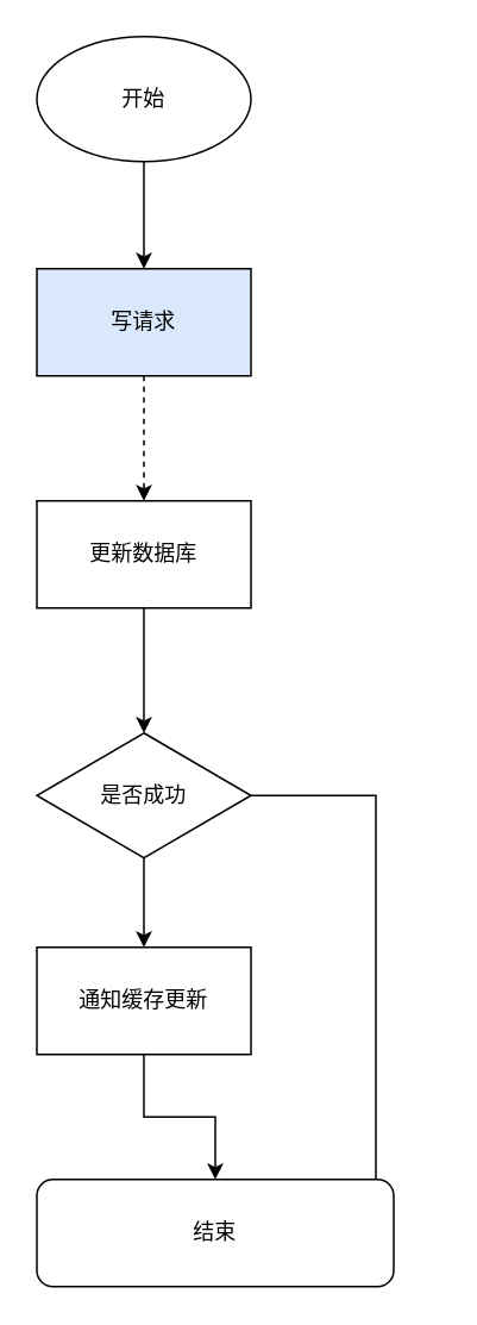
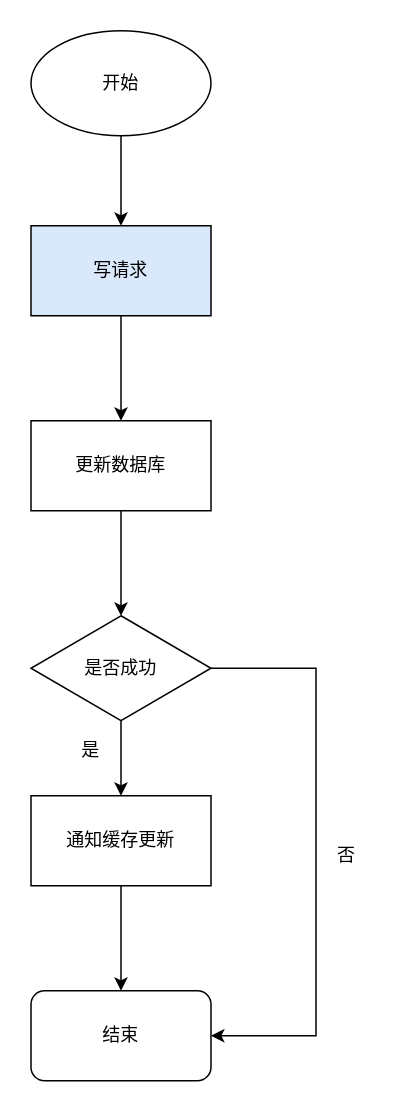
  <mxCell id="0" />
  <mxCell id="1" parent="0" />
- <mxCell id="2" style="edgeStyle=orthogonalEdgeStyle;rounded=0;orthogonalLoop=1;jettySize=auto;html=1;exitX=0.5;exitY=1;exitDx=0;exitDy=0;dashed=1;" edge="1" parent="1" source="3" target="7"><mxGeometry relative="1" as="geometry" /></mxCell>
+ <mxCell id="2" style="edgeStyle=orthogonalEdgeStyle;rounded=0;orthogonalLoop=1;jettySize=auto;html=1;exitX=0.5;exitY=1;exitDx=0;exitDy=0;" edge="1" parent="1" source="3" target="7"><mxGeometry relative="1" as="geometry" /></mxCell>
  <mxCell id="3" value="写请求" style="rounded=0;whiteSpace=wrap;html=1;fillColor=#dae8fc;" vertex="1" parent="1"><mxGeometry x="20" y="150" width="120" height="60" as="geometry" /></mxCell>
  <mxCell id="4" style="edgeStyle=orthogonalEdgeStyle;rounded=0;orthogonalLoop=1;jettySize=auto;html=1;exitX=0.5;exitY=1;exitDx=0;exitDy=0;entryX=0.5;entryY=0;entryDx=0;entryDy=0;" edge="1" parent="1" source="5" target="3"><mxGeometry relative="1" as="geometry" /></mxCell>
  <mxCell id="5" value="开始" style="ellipse;whiteSpace=wrap;html=1;" vertex="1" parent="1"><mxGeometry x="20" y="20" width="120" height="70" as="geometry" /></mxCell>
  <mxCell id="6" style="edgeStyle=orthogonalEdgeStyle;rounded=0;orthogonalLoop=1;jettySize=auto;html=1;exitX=0.5;exitY=1;exitDx=0;exitDy=0;" edge="1" parent="1" source="7" target="12"><mxGeometry relative="1" as="geometry" /></mxCell>
  <mxCell id="7" value="更新数据库" style="rounded=0;whiteSpace=wrap;html=1;" vertex="1" parent="1"><mxGeometry x="20" y="280" width="120" height="60" as="geometry" /></mxCell>
  <mxCell id="8" style="edgeStyle=orthogonalEdgeStyle;rounded=0;orthogonalLoop=1;jettySize=auto;html=1;exitX=0.5;exitY=1;exitDx=0;exitDy=0;entryX=0.5;entryY=0;entryDx=0;entryDy=0;" edge="1" parent="1" source="9" target="13"><mxGeometry relative="1" as="geometry" /></mxCell>
  <mxCell id="9" value="通知缓存更新" style="rounded=0;whiteSpace=wrap;html=1;" vertex="1" parent="1"><mxGeometry x="20" y="530" width="120" height="60" as="geometry" /></mxCell>
  <mxCell id="10" style="edgeStyle=orthogonalEdgeStyle;rounded=0;orthogonalLoop=1;jettySize=auto;html=1;exitX=0.5;exitY=1;exitDx=0;exitDy=0;" edge="1" parent="1" source="12" target="9"><mxGeometry relative="1" as="geometry" /></mxCell>
  <mxCell id="11" style="edgeStyle=orthogonalEdgeStyle;rounded=0;orthogonalLoop=1;jettySize=auto;html=1;exitX=1;exitY=0.5;exitDx=0;exitDy=0;entryX=1;entryY=0.5;entryDx=0;entryDy=0;" edge="1" parent="1" source="12" target="13"><mxGeometry relative="1" as="geometry"><Array as="points"><mxPoint x="210" y="445" /><mxPoint x="210" y="690" /></Array></mxGeometry></mxCell>
  <mxCell id="12" value="是否成功" style="rhombus;whiteSpace=wrap;html=1;" vertex="1" parent="1"><mxGeometry x="20" y="410" width="120" height="70" as="geometry" /></mxCell>
- <mxCell id="13" value="结束" style="rounded=1;whiteSpace=wrap;html=1;" vertex="1" parent="1"><mxGeometry x="20" y="660" width="200" height="60" as="geometry" /></mxCell>
+ <mxCell id="13" value="结束" style="rounded=1;whiteSpace=wrap;html=1;" vertex="1" parent="1"><mxGeometry x="20" y="660" width="120" height="60" as="geometry" /></mxCell>
+ <mxCell id="14" value="是" style="text;html=1;strokeColor=none;fillColor=none;align=center;verticalAlign=middle;whiteSpace=wrap;rounded=0;" vertex="1" parent="1"><mxGeometry x="40" y="490" width="40" height="20" as="geometry" /></mxCell>
+ <mxCell id="15" value="否" style="text;html=1;align=center;verticalAlign=middle;resizable=0;points=[];autosize=1;strokeColor=none;fillColor=none;" vertex="1" parent="1"><mxGeometry x="215" y="560" width="30" height="20" as="geometry" /></mxCell>
